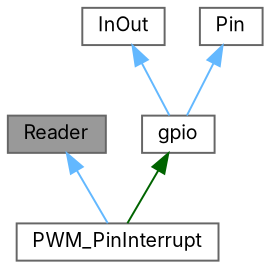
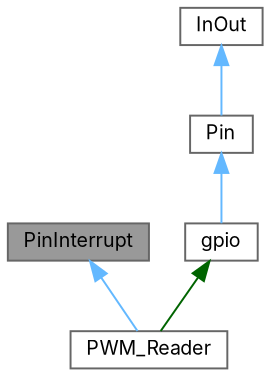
  digraph {
    fontname=Inter
    node [color=gray40 fillcolor=white fontname=Inter fontsize=10 shape=box style=filled]
    edge [color=steelblue1 dir=back fontname=Inter fontsize=10 labelfontname=Helvetica labelfontsize=10 style=solid]
-   n1 [fillcolor=grey60 fontcolor=black height=0.2 label=Reader width=0.4]
-   n2 [height=0.2 label=PWM_PinInterrupt width=0.4]
+   n1 [fillcolor=grey60 fontcolor=black height=0.2 label=PinInterrupt width=0.4]
+   n2 [height=0.2 label=PWM_Reader width=0.4]
    n3 [height=0.2 label=gpio width=0.4]
    n4 [height=0.2 label=InOut width=0.4]
    n5 [height=0.2 label=Pin width=0.4]
    n1 -> n2
    n3 -> n2 [color=darkgreen]
-   n4 -> n3
+   n4 -> n5
    n5 -> n3
  }
